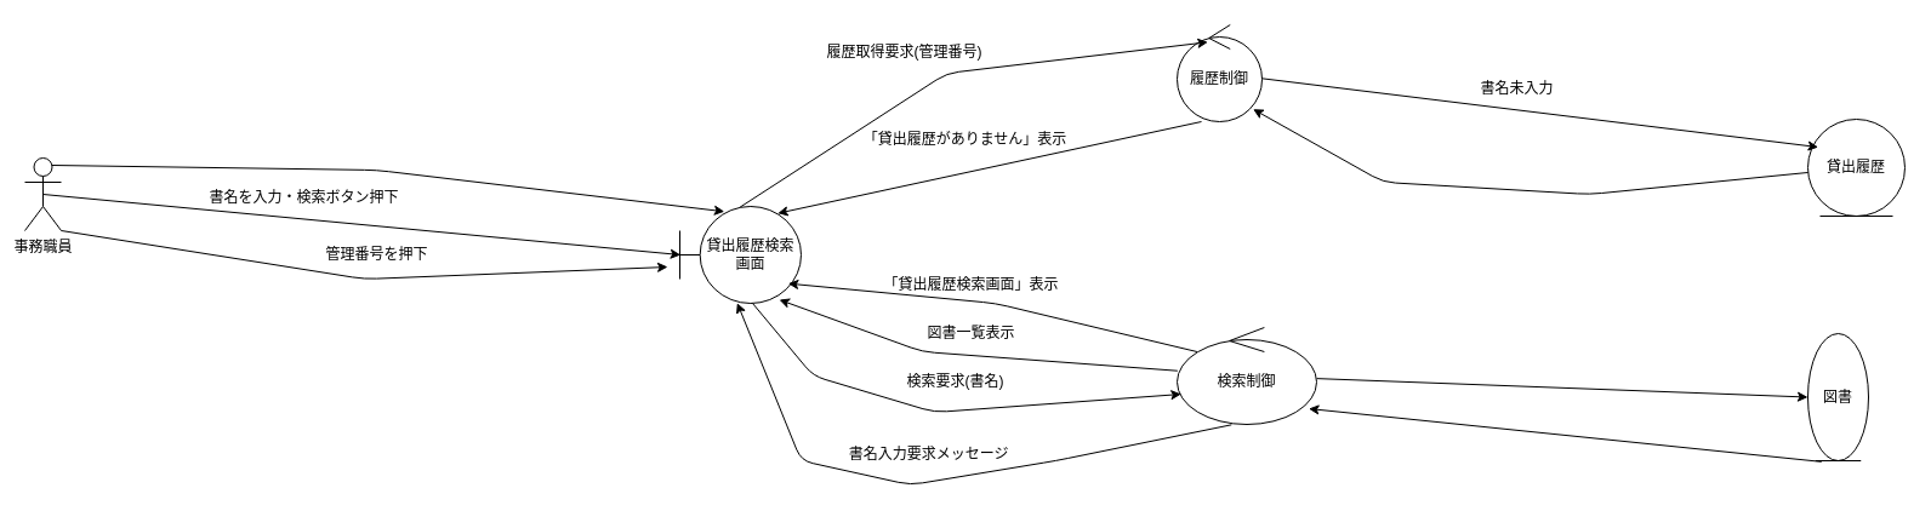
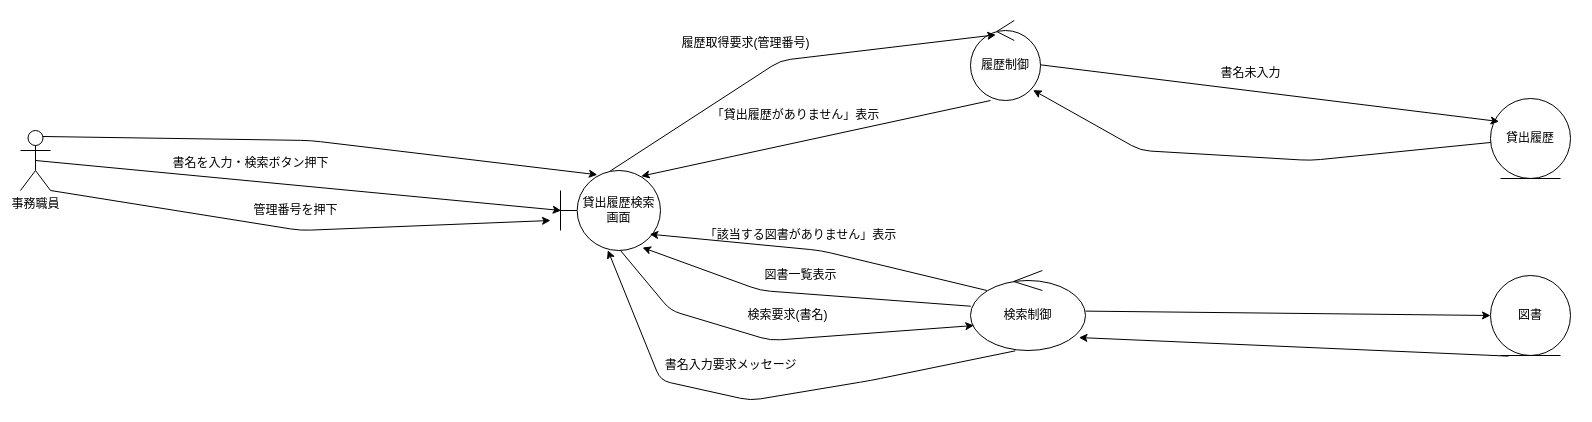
  <mxCell id="0" />
  <mxCell id="1" parent="0" />
  <mxCell id="2" value="事務職員" style="shape=umlActor;verticalLabelPosition=bottom;verticalAlign=top;html=1;" vertex="1" parent="1"><mxGeometry x="20" y="130" width="30" height="60" as="geometry" /></mxCell>
  <mxCell id="3" value="貸出履歴検索画面" style="shape=umlBoundary;whiteSpace=wrap;html=1;" vertex="1" parent="1"><mxGeometry x="560" y="170" width="100" height="80" as="geometry" /></mxCell>
  <mxCell id="4" style="edgeStyle=none;html=1;exitX=0.5;exitY=0.5;exitDx=0;exitDy=0;exitPerimeter=0;entryX=0.007;entryY=0.5;entryDx=0;entryDy=0;entryPerimeter=0;" edge="1" parent="1" source="2" target="3"><mxGeometry relative="1" as="geometry" /></mxCell>
  <mxCell id="5" value="書名を入力・検索ボタン押下" style="text;html=1;align=center;verticalAlign=middle;resizable=0;points=[];autosize=1;strokeColor=none;fillColor=none;" vertex="1" parent="1"><mxGeometry x="160" y="148" width="180" height="30" as="geometry" /></mxCell>
  <mxCell id="6" style="edgeStyle=none;html=1;exitX=1;exitY=1;exitDx=0;exitDy=0;exitPerimeter=0;entryX=-0.1;entryY=0.625;entryDx=0;entryDy=0;entryPerimeter=0;" edge="1" parent="1" source="2" target="3"><mxGeometry relative="1" as="geometry"><Array as="points"><mxPoint x="300" y="230" /></Array></mxGeometry></mxCell>
- <mxCell id="7" value="管理番号を押下" style="text;html=1;align=center;verticalAlign=middle;resizable=0;points=[];autosize=1;strokeColor=none;fillColor=none;" vertex="1" parent="1"><mxGeometry x="255" y="195" width="110" height="30" as="geometry" /></mxCell>
+ <mxCell id="7" value="管理番号を押下" style="text;html=1;align=center;verticalAlign=middle;resizable=0;points=[];autosize=1;strokeColor=none;fillColor=none;" vertex="1" parent="1"><mxGeometry x="240" y="195" width="110" height="30" as="geometry" /></mxCell>
  <mxCell id="8" value="履歴制御" style="ellipse;shape=umlControl;whiteSpace=wrap;html=1;" vertex="1" parent="1"><mxGeometry x="970" y="20" width="70" height="80" as="geometry" /></mxCell>
  <mxCell id="9" style="edgeStyle=none;html=1;entryX=0.362;entryY=0.179;entryDx=0;entryDy=0;entryPerimeter=0;exitX=0.496;exitY=0.008;exitDx=0;exitDy=0;exitPerimeter=0;" edge="1" parent="1" source="3" target="8"><mxGeometry relative="1" as="geometry"><Array as="points"><mxPoint x="780" y="60" /></Array></mxGeometry></mxCell>
  <mxCell id="10" value="履歴取得要求(管理番号)" style="text;html=1;align=center;verticalAlign=middle;resizable=0;points=[];autosize=1;strokeColor=none;fillColor=none;" vertex="1" parent="1"><mxGeometry x="670" y="28" width="150" height="30" as="geometry" /></mxCell>
  <mxCell id="11" value="「貸出履歴がありません」表示" style="text;html=1;align=center;verticalAlign=middle;resizable=0;points=[];autosize=1;strokeColor=none;fillColor=none;rotation=0;" vertex="1" parent="1"><mxGeometry x="700" y="100" width="190" height="30" as="geometry" /></mxCell>
  <mxCell id="12" value="貸出履歴" style="ellipse;shape=umlEntity;whiteSpace=wrap;html=1;" vertex="1" parent="1"><mxGeometry x="1490" y="98" width="80" height="80" as="geometry" /></mxCell>
  <mxCell id="13" style="edgeStyle=none;html=1;entryX=0.108;entryY=0.288;entryDx=0;entryDy=0;entryPerimeter=0;" edge="1" parent="1" source="8" target="12"><mxGeometry relative="1" as="geometry" /></mxCell>
  <mxCell id="14" value="書名未入力" style="text;html=1;align=center;verticalAlign=middle;resizable=0;points=[];autosize=1;strokeColor=none;fillColor=none;" vertex="1" parent="1"><mxGeometry x="1215" y="58" width="70" height="30" as="geometry" /></mxCell>
  <mxCell id="15" style="edgeStyle=none;html=1;entryX=0.895;entryY=0.871;entryDx=0;entryDy=0;entryPerimeter=0;" edge="1" parent="1" source="12" target="8"><mxGeometry relative="1" as="geometry"><Array as="points"><mxPoint x="1310" y="160" /><mxPoint x="1140" y="150" /></Array></mxGeometry></mxCell>
  <mxCell id="16" style="edgeStyle=none;html=1;entryX=0;entryY=0.5;entryDx=0;entryDy=0;" edge="1" parent="1" source="17" target="26"><mxGeometry relative="1" as="geometry" /></mxCell>
  <mxCell id="17" value="検索制御" style="ellipse;shape=umlControl;whiteSpace=wrap;html=1;" vertex="1" parent="1"><mxGeometry x="970" y="270" width="115" height="80" as="geometry" /></mxCell>
  <mxCell id="18" style="edgeStyle=none;html=1;entryX=0.029;entryY=0.688;entryDx=0;entryDy=0;entryPerimeter=0;exitX=0.6;exitY=1;exitDx=0;exitDy=0;exitPerimeter=0;" edge="1" parent="1" source="3" target="17"><mxGeometry relative="1" as="geometry"><Array as="points"><mxPoint x="670" y="310" /><mxPoint x="770" y="340" /></Array></mxGeometry></mxCell>
  <mxCell id="19" value="検索要求(書名)" style="text;html=1;align=center;verticalAlign=middle;resizable=0;points=[];autosize=1;strokeColor=none;fillColor=none;" vertex="1" parent="1"><mxGeometry x="737" y="300" width="100" height="30" as="geometry" /></mxCell>
  <mxCell id="20" style="edgeStyle=none;html=1;entryX=0.82;entryY=0.963;entryDx=0;entryDy=0;entryPerimeter=0;" edge="1" parent="1" source="17" target="3"><mxGeometry relative="1" as="geometry"><Array as="points"><mxPoint x="760" y="290" /></Array></mxGeometry></mxCell>
  <mxCell id="21" value="図書一覧表示" style="text;html=1;align=center;verticalAlign=middle;resizable=0;points=[];autosize=1;strokeColor=none;fillColor=none;" vertex="1" parent="1"><mxGeometry x="750" y="260" width="100" height="30" as="geometry" /></mxCell>
  <mxCell id="22" style="edgeStyle=none;html=1;entryX=0.893;entryY=0.796;entryDx=0;entryDy=0;entryPerimeter=0;exitX=0.143;exitY=0.25;exitDx=0;exitDy=0;exitPerimeter=0;" edge="1" parent="1" source="17" target="3"><mxGeometry relative="1" as="geometry"><Array as="points"><mxPoint x="820" y="250" /></Array></mxGeometry></mxCell>
- <mxCell id="23" value="「貸出履歴検索画面」表示" style="text;html=1;align=center;verticalAlign=middle;resizable=0;points=[];autosize=1;strokeColor=none;fillColor=none;" vertex="1" parent="1"><mxGeometry x="690" y="220" width="220" height="30" as="geometry" /></mxCell>
+ <mxCell id="23" value="「該当する図書がありません」表示" style="text;html=1;align=center;verticalAlign=middle;resizable=0;points=[];autosize=1;strokeColor=none;fillColor=none;" vertex="1" parent="1"><mxGeometry x="690" y="220" width="220" height="30" as="geometry" /></mxCell>
  <mxCell id="24" style="edgeStyle=none;html=1;entryX=0.473;entryY=0.996;entryDx=0;entryDy=0;entryPerimeter=0;exitX=0.39;exitY=1.004;exitDx=0;exitDy=0;exitPerimeter=0;" edge="1" parent="1" source="17" target="3"><mxGeometry relative="1" as="geometry"><Array as="points"><mxPoint x="870" y="380" /><mxPoint x="750" y="400" /><mxPoint x="660" y="380" /></Array></mxGeometry></mxCell>
- <mxCell id="25" value="書名入力要求メッセージ" style="text;html=1;align=center;verticalAlign=middle;resizable=0;points=[];autosize=1;strokeColor=none;fillColor=none;" vertex="1" parent="1"><mxGeometry x="685" y="360" width="160" height="30" as="geometry" /></mxCell>
- <mxCell id="26" value="図書" style="ellipse;shape=umlEntity;whiteSpace=wrap;html=1;" vertex="1" parent="1"><mxGeometry x="1490" y="275" width="50" height="105" as="geometry" /></mxCell>
+ <mxCell id="25" value="書名入力要求メッセージ" style="text;html=1;align=center;verticalAlign=middle;resizable=0;points=[];autosize=1;strokeColor=none;fillColor=none;" vertex="1" parent="1"><mxGeometry x="650" y="350" width="160" height="30" as="geometry" /></mxCell>
+ <mxCell id="26" value="図書" style="ellipse;shape=umlEntity;whiteSpace=wrap;html=1;" vertex="1" parent="1"><mxGeometry x="1490" y="275" width="80" height="80" as="geometry" /></mxCell>
  <mxCell id="27" style="edgeStyle=none;html=1;entryX=0.943;entryY=0.838;entryDx=0;entryDy=0;entryPerimeter=0;exitX=0.225;exitY=1.008;exitDx=0;exitDy=0;exitPerimeter=0;" edge="1" parent="1" source="26" target="17"><mxGeometry relative="1" as="geometry" /></mxCell>
  <mxCell id="28" style="edgeStyle=none;html=1;entryX=0.807;entryY=0.071;entryDx=0;entryDy=0;entryPerimeter=0;exitX=0.286;exitY=1;exitDx=0;exitDy=0;exitPerimeter=0;" edge="1" parent="1" source="8" target="3"><mxGeometry relative="1" as="geometry" /></mxCell>
  <mxCell id="29" style="edgeStyle=none;html=1;exitX=0.75;exitY=0.1;exitDx=0;exitDy=0;exitPerimeter=0;entryX=0.368;entryY=0.053;entryDx=0;entryDy=0;entryPerimeter=0;" edge="1" parent="1" source="2" target="3"><mxGeometry relative="1" as="geometry"><Array as="points"><mxPoint x="310" y="140" /></Array></mxGeometry></mxCell>
